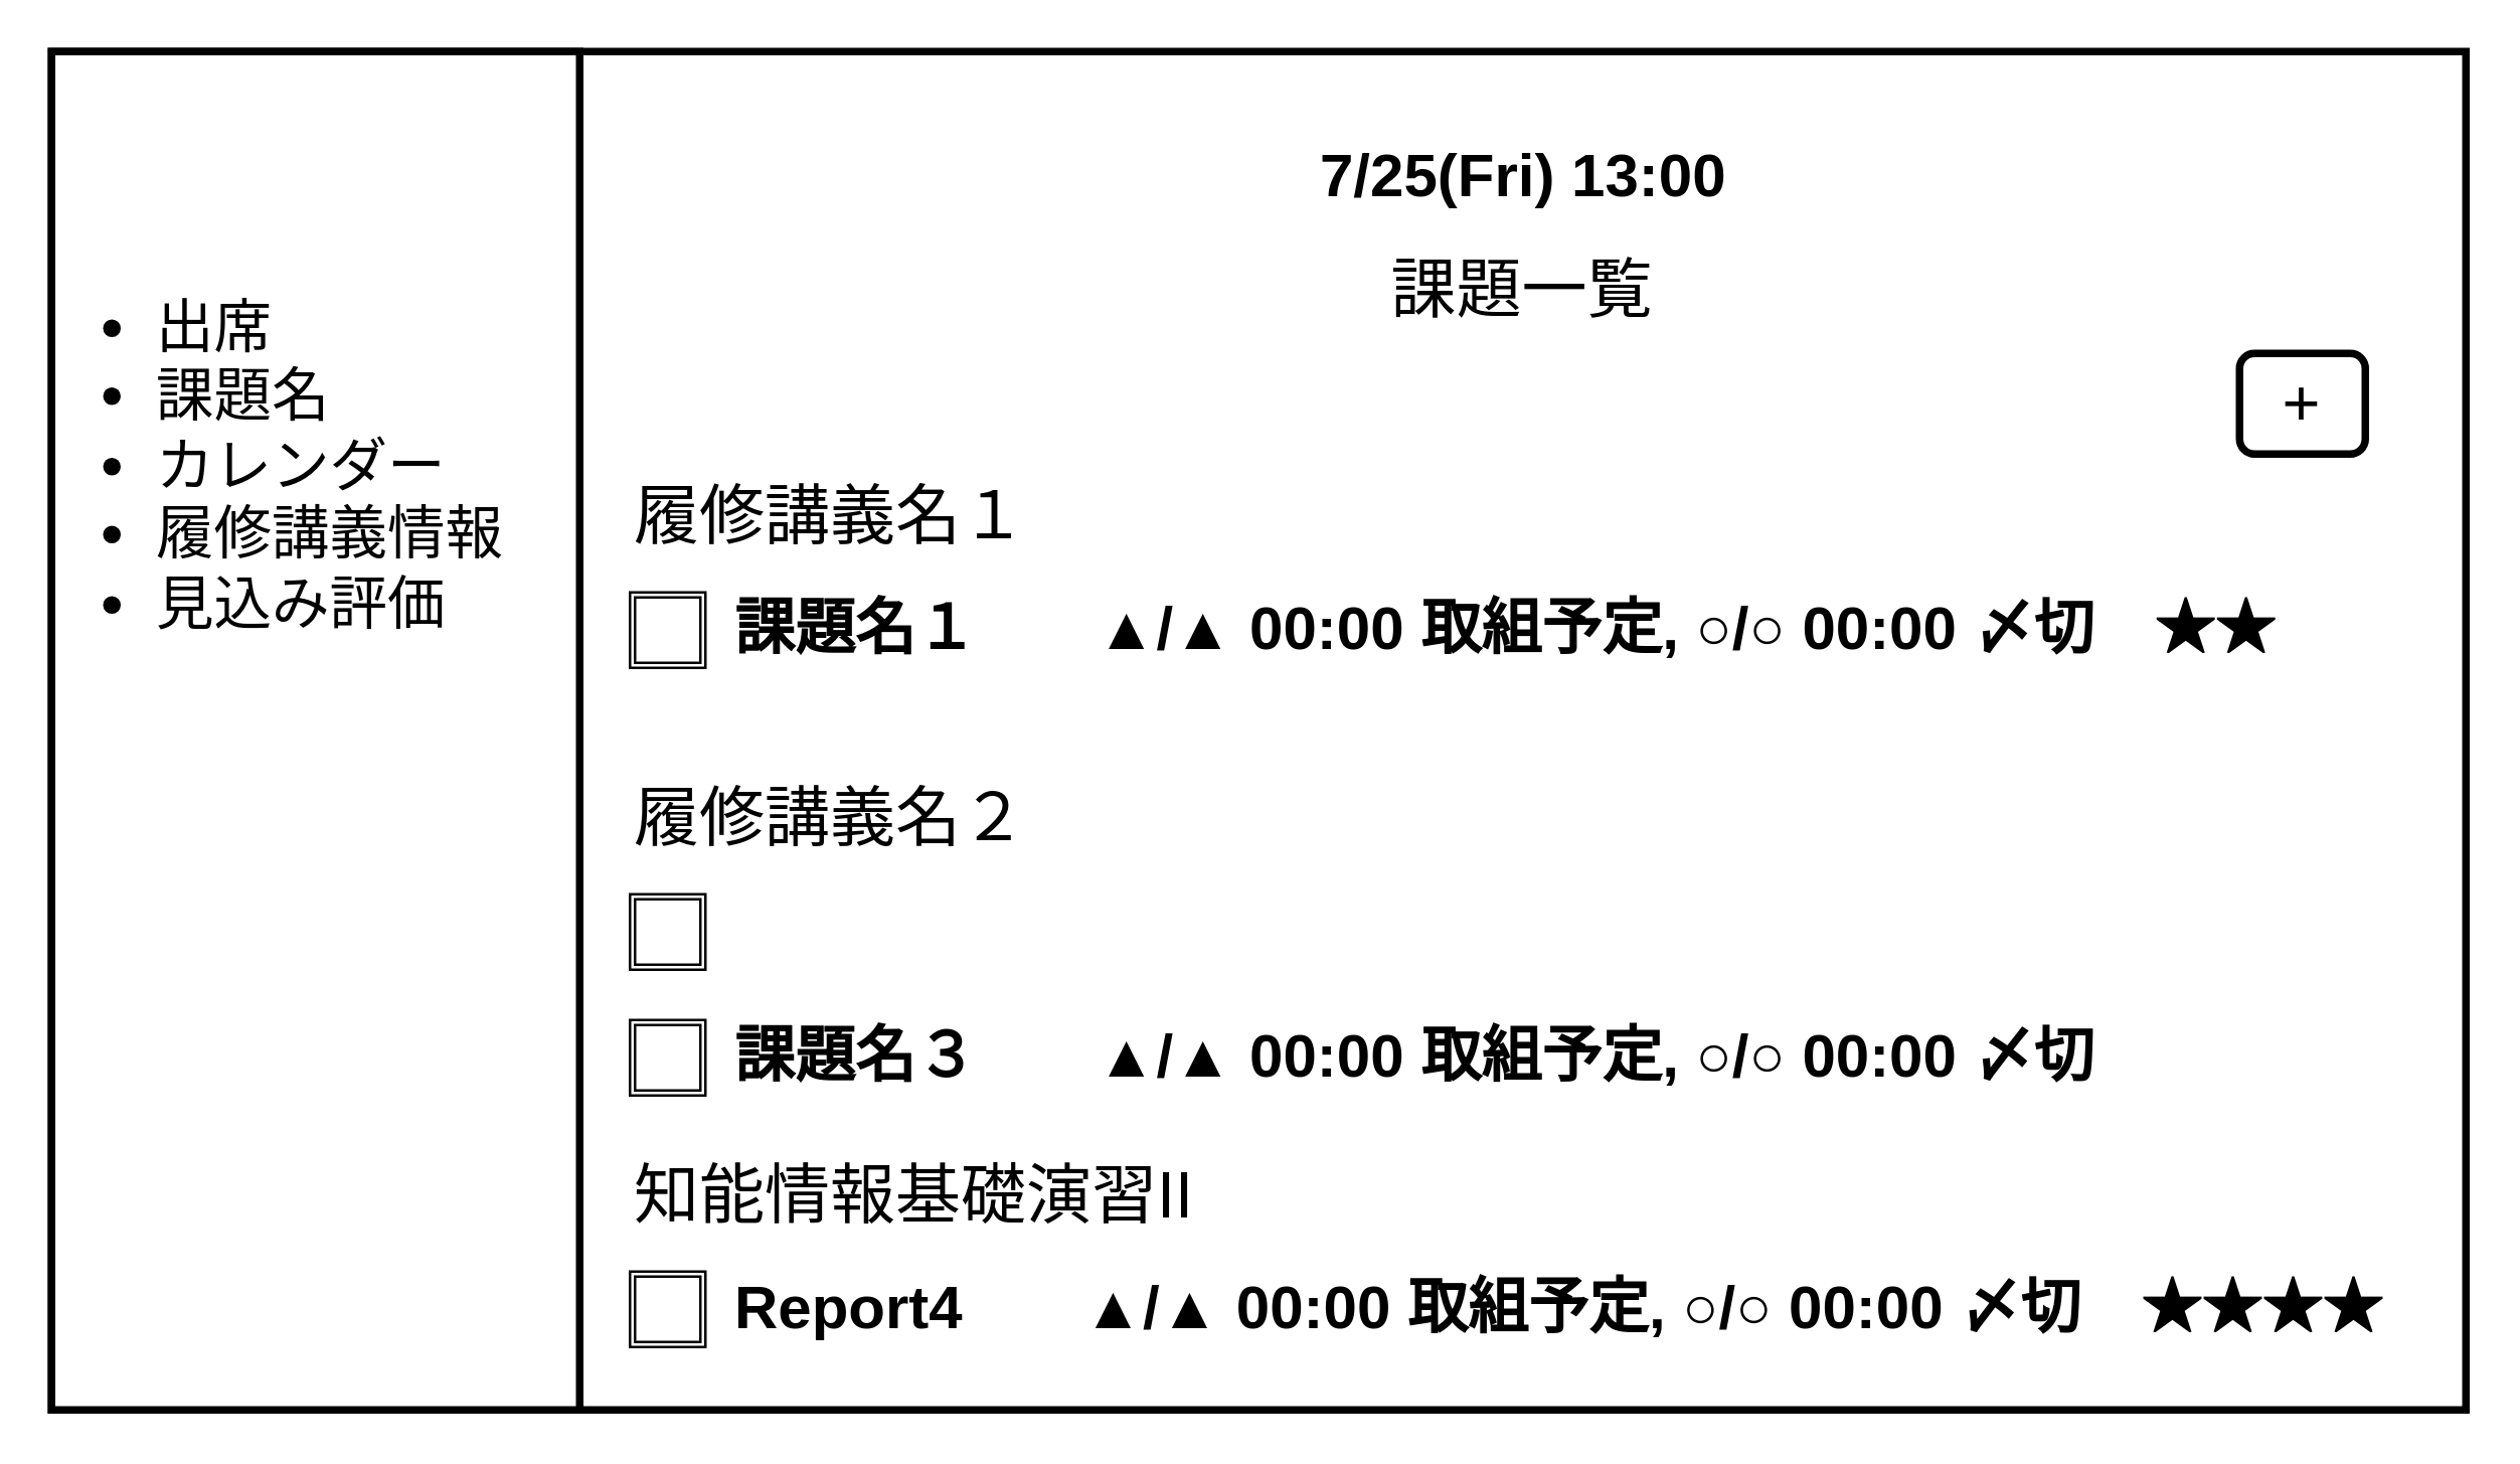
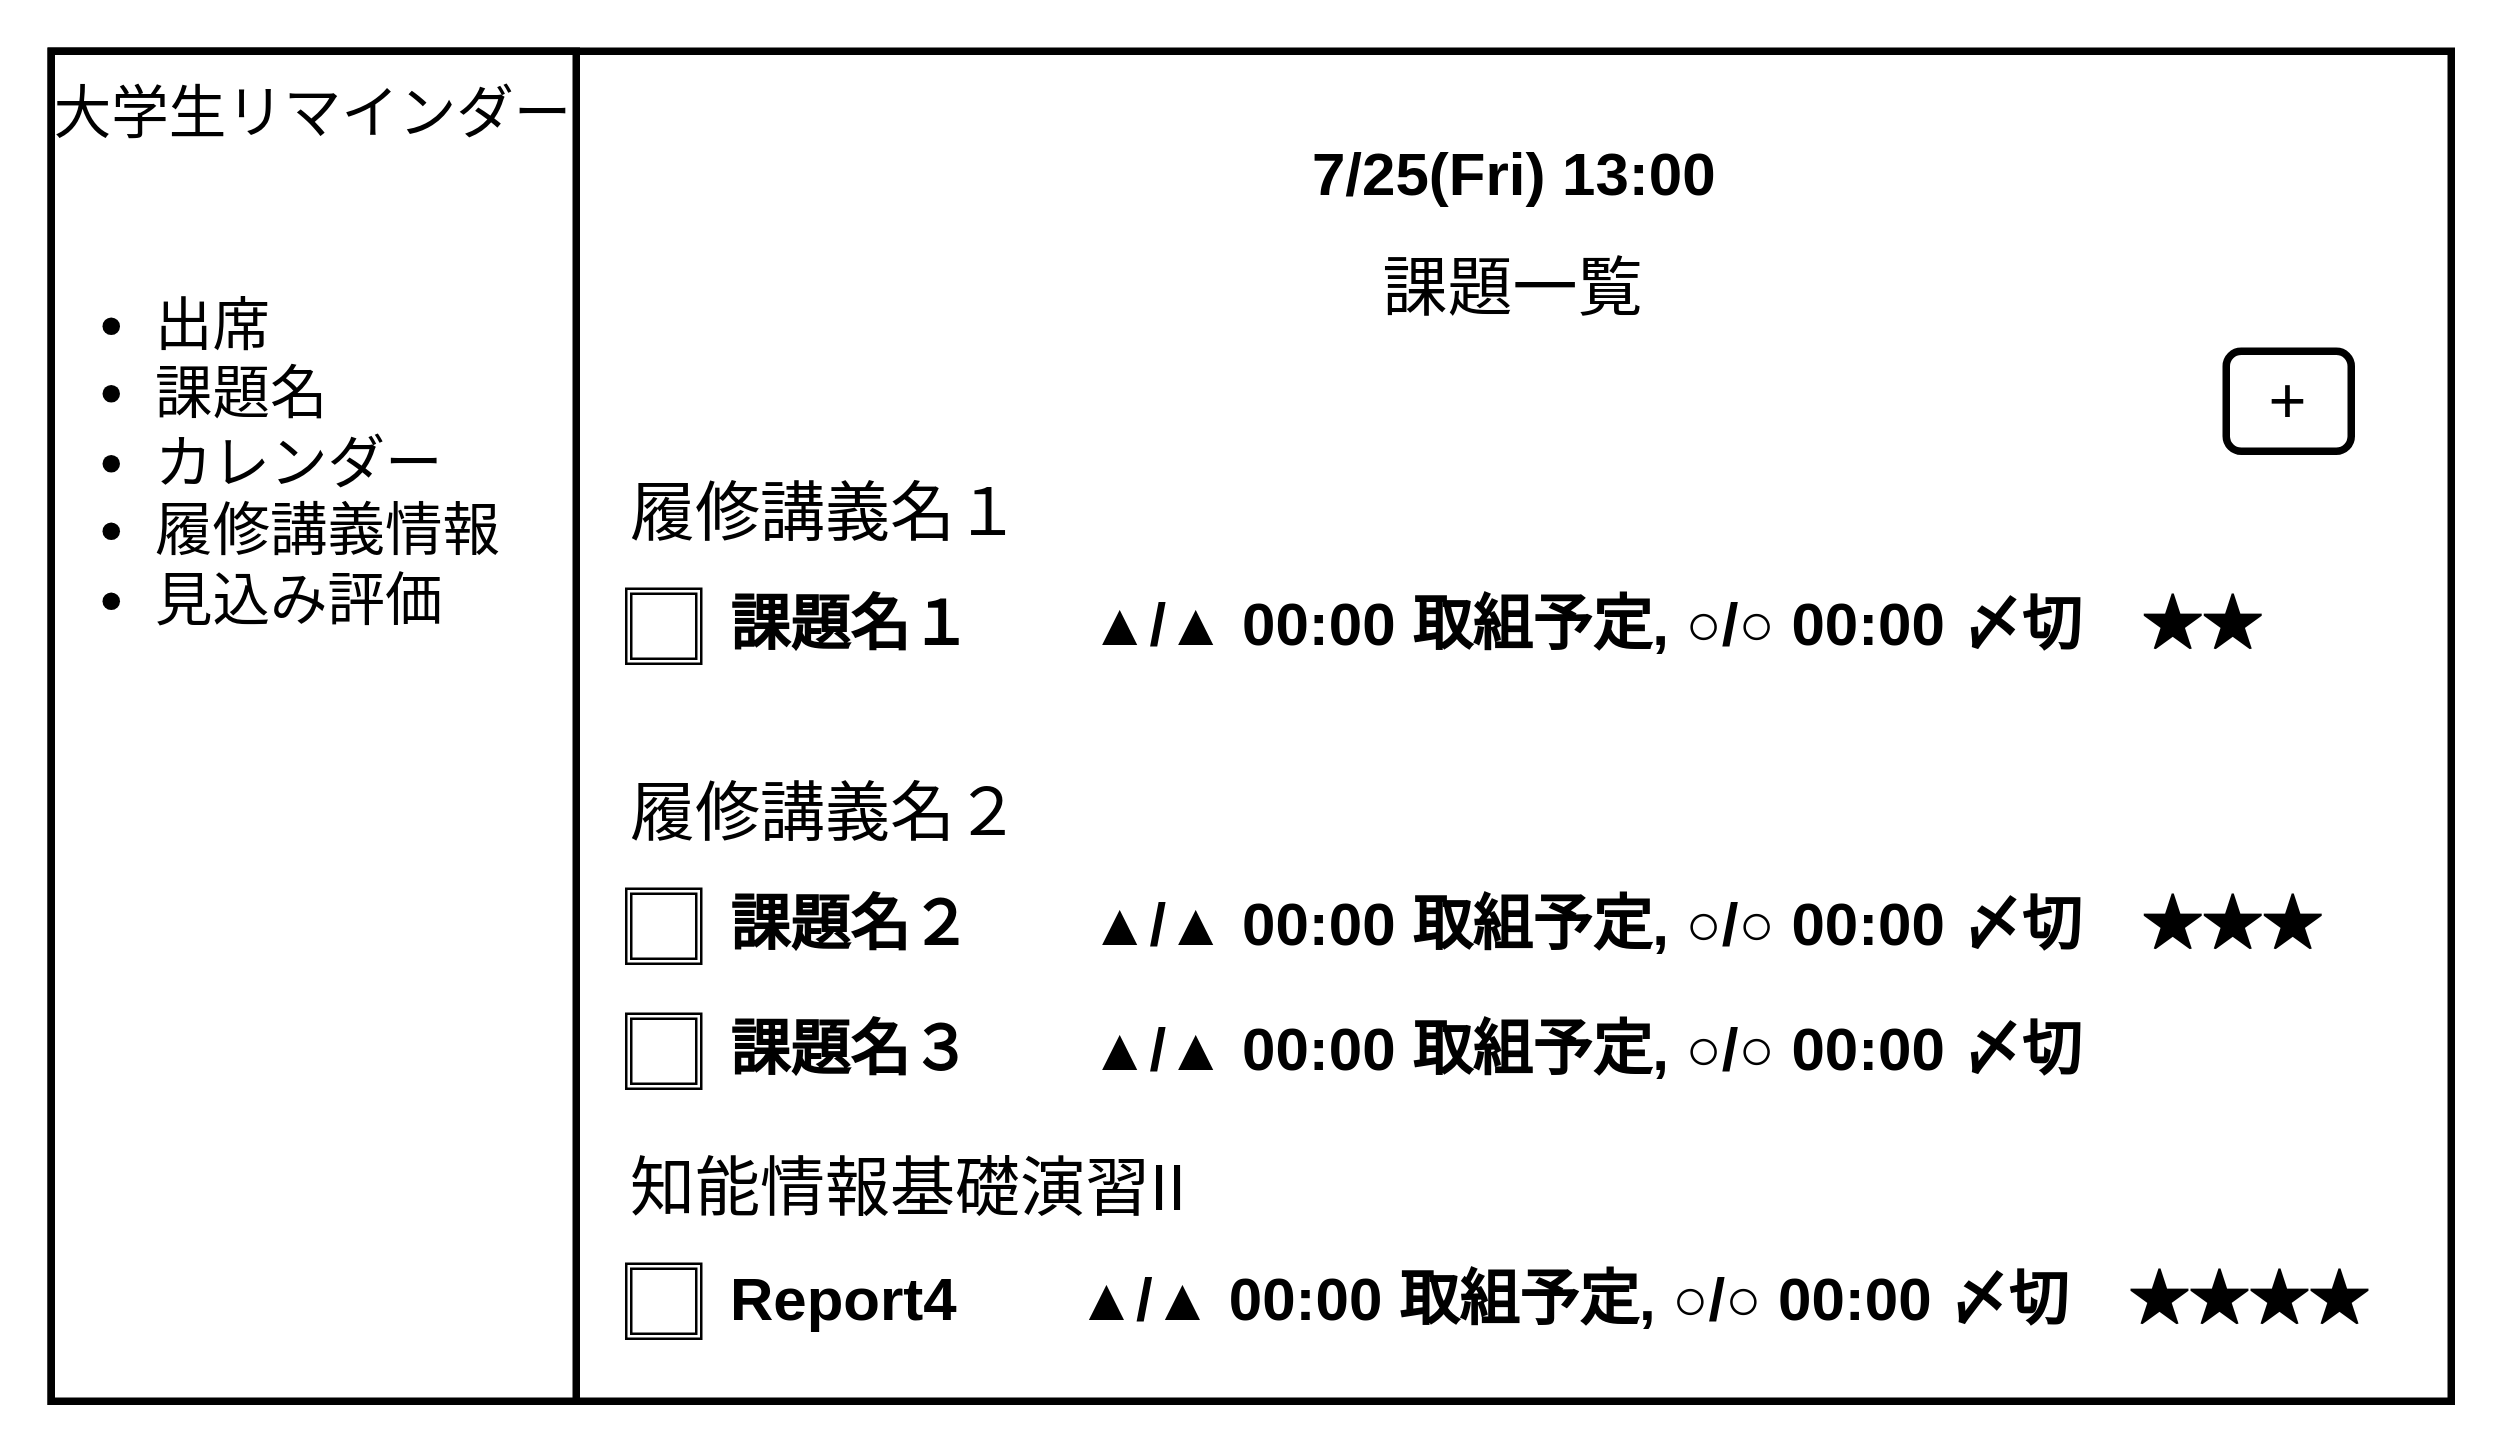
  <mxCell id="0" />
  <mxCell id="1" parent="0" />
  <mxCell id="2" value="" style="rounded=0;whiteSpace=wrap;html=1;strokeColor=#000000;strokeWidth=3;fillColor=#FFFFFF;" parent="1" vertex="1"><mxGeometry x="20" y="20" width="960" height="540" as="geometry" /></mxCell>
  <mxCell id="3" value="" style="rounded=0;whiteSpace=wrap;html=1;strokeColor=#000000;strokeWidth=3;fillColor=#FFFFFF;" parent="1" vertex="1"><mxGeometry x="20" y="20" width="210" height="540" as="geometry" /></mxCell>
+ <mxCell id="4" value="大学生リマインダー" style="text;html=1;strokeColor=none;fillColor=none;align=center;verticalAlign=middle;whiteSpace=wrap;rounded=0;fontColor=#000000;fontSize=23;" parent="1" vertex="1"><mxGeometry x="20" y="30" width="210" height="30" as="geometry" /></mxCell>
  <mxCell id="5" value="&lt;ul&gt;&lt;li&gt;出席&lt;/li&gt;&lt;li&gt;課題名&lt;/li&gt;&lt;li&gt;カレンダー&lt;/li&gt;&lt;li&gt;履修講義情報&lt;/li&gt;&lt;li&gt;見込み評価&lt;/li&gt;&lt;/ul&gt;" style="text;strokeColor=none;fillColor=none;html=1;whiteSpace=wrap;verticalAlign=middle;overflow=hidden;fontSize=23;fontColor=#000000;" parent="1" vertex="1"><mxGeometry x="20" y="70" width="210" height="230" as="geometry" /></mxCell>
  <mxCell id="6" value="7/25(Fri) 13:00" style="text;strokeColor=none;fillColor=none;html=1;fontSize=24;fontStyle=1;verticalAlign=middle;align=center;fontColor=#000000;" parent="1" vertex="1"><mxGeometry x="230" y="50" width="750" height="40" as="geometry" /></mxCell>
  <mxCell id="7" value="課題一覧" style="text;html=1;strokeColor=none;fillColor=none;align=center;verticalAlign=middle;whiteSpace=wrap;rounded=0;fontColor=#000000;fontSize=26;" vertex="1" parent="1"><mxGeometry x="230" y="100" width="750" height="30" as="geometry" /></mxCell>
  <mxCell id="8" value="履修講義名１" style="text;html=1;strokeColor=none;fillColor=none;align=left;verticalAlign=middle;whiteSpace=wrap;rounded=0;fontColor=#000000;fontSize=26;" vertex="1" parent="1"><mxGeometry x="250" y="190" width="730" height="30" as="geometry" /></mxCell>
  <mxCell id="9" value="履修講義名２" style="text;html=1;strokeColor=none;fillColor=none;align=left;verticalAlign=middle;whiteSpace=wrap;rounded=0;fontColor=#000000;fontSize=26;" vertex="1" parent="1"><mxGeometry x="250" y="310" width="730" height="30" as="geometry" /></mxCell>
  <mxCell id="10" value="知能情報基礎演習II" style="text;html=1;strokeColor=none;fillColor=none;align=left;verticalAlign=middle;whiteSpace=wrap;rounded=0;fontColor=#000000;fontSize=26;" vertex="1" parent="1"><mxGeometry x="250" y="460" width="730" height="30" as="geometry" /></mxCell>
  <mxCell id="11" value="課題名１　　▲/▲&amp;nbsp;00:00 取組予定, ○/○ 00:00 〆切　★★" style="text;strokeColor=none;fillColor=none;html=1;fontSize=24;fontStyle=1;verticalAlign=middle;align=left;fontColor=#000000;" vertex="1" parent="1"><mxGeometry x="290" y="230" width="690" height="40" as="geometry" /></mxCell>
  <mxCell id="12" value="" style="shape=ext;double=1;whiteSpace=wrap;html=1;aspect=fixed;fontSize=26;fontColor=default;fillColor=#FFFFFF;strokeColor=#000000;" vertex="1" parent="1"><mxGeometry x="250" y="235" width="30" height="30" as="geometry" /></mxCell>
  <mxCell id="13" value="&lt;font color=&quot;#000000&quot;&gt;+&lt;/font&gt;" style="rounded=1;whiteSpace=wrap;html=1;fontSize=26;fontColor=default;strokeColor=#000000;fillColor=#FFFFFF;strokeWidth=3;" vertex="1" parent="1"><mxGeometry x="890" y="140" width="50" height="40" as="geometry" /></mxCell>
  <mxCell id="14" value="" style="shape=ext;double=1;whiteSpace=wrap;html=1;aspect=fixed;fontSize=26;fontColor=default;fillColor=#FFFFFF;strokeColor=#000000;" vertex="1" parent="1"><mxGeometry x="250" y="355" width="30" height="30" as="geometry" /></mxCell>
+ <mxCell id="15" value="課題名２　　▲/▲&amp;nbsp;00:00 取組予定, ○/○ 00:00 〆切　★★★" style="text;strokeColor=none;fillColor=none;html=1;fontSize=24;fontStyle=1;verticalAlign=middle;align=left;fontColor=#000000;" vertex="1" parent="1"><mxGeometry x="290" y="350" width="690" height="40" as="geometry" /></mxCell>
  <mxCell id="16" value="" style="shape=ext;double=1;whiteSpace=wrap;html=1;aspect=fixed;fontSize=26;fontColor=default;fillColor=#FFFFFF;strokeColor=#000000;" vertex="1" parent="1"><mxGeometry x="250" y="505" width="30" height="30" as="geometry" /></mxCell>
  <mxCell id="17" value="Report4　　▲/▲&amp;nbsp;00:00 取組予定, ○/○ 00:00 〆切　★★★★" style="text;strokeColor=none;fillColor=none;html=1;fontSize=24;fontStyle=1;verticalAlign=middle;align=left;fontColor=#000000;" vertex="1" parent="1"><mxGeometry x="290" y="500" width="690" height="40" as="geometry" /></mxCell>
  <mxCell id="18" value="" style="shape=ext;double=1;whiteSpace=wrap;html=1;aspect=fixed;fontSize=26;fontColor=default;fillColor=#FFFFFF;strokeColor=#000000;" vertex="1" parent="1"><mxGeometry x="250" y="405" width="30" height="30" as="geometry" /></mxCell>
  <mxCell id="19" value="課題名３　　▲/▲&amp;nbsp;00:00 取組予定, ○/○ 00:00 〆切" style="text;strokeColor=none;fillColor=none;html=1;fontSize=24;fontStyle=1;verticalAlign=middle;align=left;fontColor=#000000;" vertex="1" parent="1"><mxGeometry x="290" y="400" width="690" height="40" as="geometry" /></mxCell>
